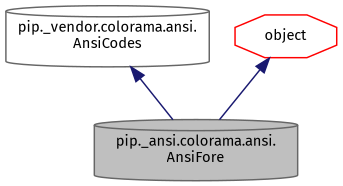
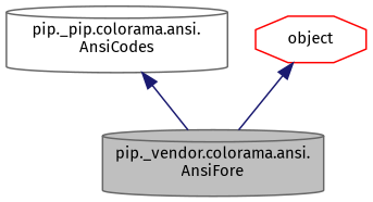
  digraph {
    fontname="Fira Sans"
    node [color=gray40 fillcolor=white fontname="Fira Sans" fontsize=10 shape=cylinder style=filled]
    edge [color=midnightblue dir=back fontname="Fira Sans" fontsize=10 labelfontname=Helvetica labelfontsize=10 style=solid]
-   n1 [fillcolor=grey75 fontcolor=black height=0.2 label="pip._ansi.colorama.ansi.\lAnsiFore" width=0.4]
-   n2 [height=0.2 label="pip._vendor.colorama.ansi.\lAnsiCodes" width=0.4]
+   n1 [fillcolor=grey75 fontcolor=black height=0.2 label="pip._vendor.colorama.ansi.\lAnsiFore" width=0.4]
+   n2 [height=0.2 label="pip._pip.colorama.ansi.\lAnsiCodes" width=0.4]
    n3 [color=red height=0.2 label=object shape=octagon width=0.4]
    n2 -> n1
    n3 -> n1
  }
